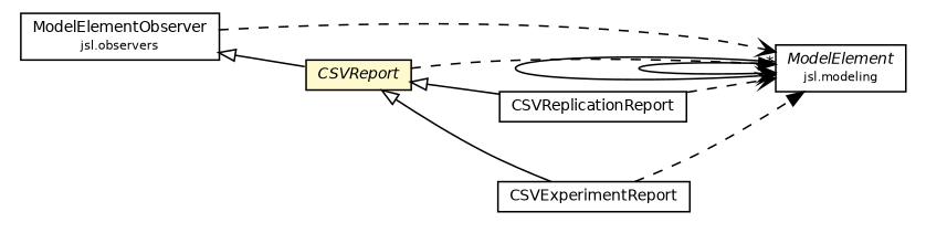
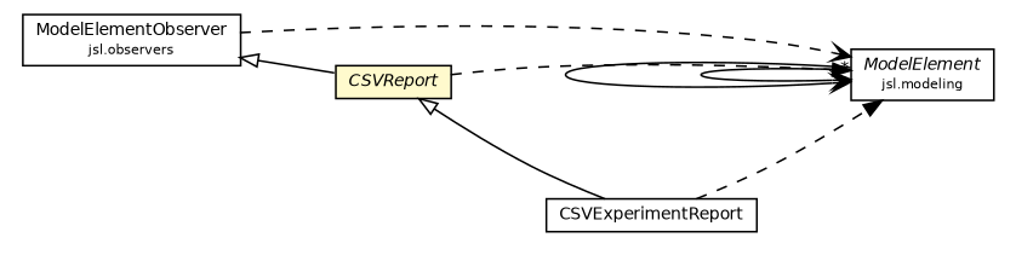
  digraph {
    nodesep=0.25
    rankdir=LR
    ranksep=0.5
    node [fontcolor=black fontname=Helvetica fontsize=9.0 shape=plaintext]
    edge [arrowhead=open color=black fontcolor=black fontname=Helvetica fontsize=10.0 headport=p labelfontname=Helvetica labelfontsize=10 tailport=p]
    n1 [label=<<table title="jsl.modeling.ModelElement" border="0" cellborder="1" cellspacing="0" cellpadding="2" port="p" href="../../modeling/ModelElement.html"> 		<tr><td><table border="0" cellspacing="0" cellpadding="1"> <tr><td align="center" balign="center"><font face="Helvetica-Oblique"> ModelElement </font></td></tr> <tr><td align="center" balign="center"><font point-size="7.0"> jsl.modeling </font></td></tr> 		</table></td></tr> 		</table>>]
    n2 [label=<<table title="jsl.observers.ModelElementObserver" border="0" cellborder="1" cellspacing="0" cellpadding="2" port="p" href="../ModelElementObserver.html"> 		<tr><td><table border="0" cellspacing="0" cellpadding="1"> <tr><td align="center" balign="center"> ModelElementObserver </td></tr> <tr><td align="center" balign="center"><font point-size="7.0"> jsl.observers </font></td></tr> 		</table></td></tr> 		</table>>]
    n3 [label=<<table title="jsl.observers.textfile.CSVReport" border="0" cellborder="1" cellspacing="0" cellpadding="2" port="p" bgcolor="lemonChiffon" href="./CSVReport.html"> 		<tr><td><table border="0" cellspacing="0" cellpadding="1"> <tr><td align="center" balign="center"><font face="Helvetica-Oblique"> CSVReport </font></td></tr> 		</table></td></tr> 		</table>>]
-   n4 [label=<<table title="jsl.observers.textfile.CSVReplicationReport" border="0" cellborder="1" cellspacing="0" cellpadding="2" port="p" href="./CSVReplicationReport.html"> 		<tr><td><table border="0" cellspacing="0" cellpadding="1"> <tr><td align="center" balign="center"> CSVReplicationReport </td></tr> 		</table></td></tr> 		</table>>]
    n5 [label=<<table title="jsl.observers.textfile.CSVExperimentReport" border="0" cellborder="1" cellspacing="0" cellpadding="2" port="p" href="./CSVExperimentReport.html"> 		<tr><td><table border="0" cellspacing="0" cellpadding="1"> <tr><td align="center" balign="center"> CSVExperimentReport </td></tr> 		</table></td></tr> 		</table>>]
    n1 -> n1 [headlabel="*"]
    n1 -> n1
    n2 -> n1 [style=dashed]
    n2 -> n3 [arrowtail=empty dir=back fontsize=10 arrowhead="" color="" fontcolor=""]
    n3 -> n1 [arrowhead=normal style=dashed]
-   n3 -> n4 [arrowtail=empty dir=back fontsize=10 arrowhead="" color="" fontcolor=""]
    n3 -> n5 [arrowtail=empty dir=back fontsize=10 arrowhead="" color="" fontcolor=""]
-   n4 -> n1 [style=dashed]
    n5 -> n1 [arrowhead=normal style=dashed]
  }
